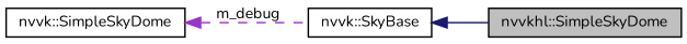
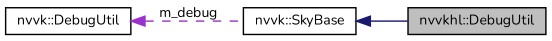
  digraph {
    fontname=Nunito
    rankdir=LR
    node [color=black fillcolor=white fontname=Nunito fontsize=10 shape=record style=filled]
    edge [dir=back fontname=Nunito fontsize=10 labelfontname=Helvetica labelfontsize=10]
-   n1 [fillcolor=grey75 fontcolor=black height=0.2 label="nvvkhl::SimpleSkyDome" width=0.4]
+   n1 [fillcolor=grey75 fontcolor=black height=0.2 label="nvvkhl::DebugUtil" width=0.4]
    n2 [height=0.2 label="nvvk::SkyBase" width=0.4]
-   n3 [height=0.2 label="nvvk::SimpleSkyDome" width=0.4]
+   n3 [height=0.2 label="nvvk::DebugUtil" width=0.4]
    n2 -> n1 [color=midnightblue style=solid]
    n3 -> n2 [color=darkorchid3 label=" m_debug" style=dashed]
  }
